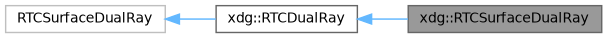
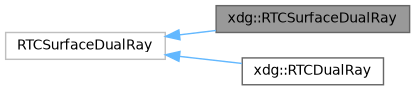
  digraph {
    rankdir=LR
    node [color=gray40 fillcolor=white fontname=Helvetica fontsize=10 shape=box style=filled]
    edge [color=steelblue1 dir=back fontname=Helvetica fontsize=10 labelfontname=Helvetica labelfontsize=10 style=solid]
    n1 [fillcolor=grey60 fontcolor=black height=0.2 label="xdg::RTCSurfaceDualRay" width=0.4]
    n2 [height=0.2 label="xdg::RTCDualRay" width=0.4]
    n3 [color=grey75 height=0.2 label=RTCSurfaceDualRay width=0.4]
-   n2 -> n1
+   n3 -> n1
    n3 -> n2
  }
